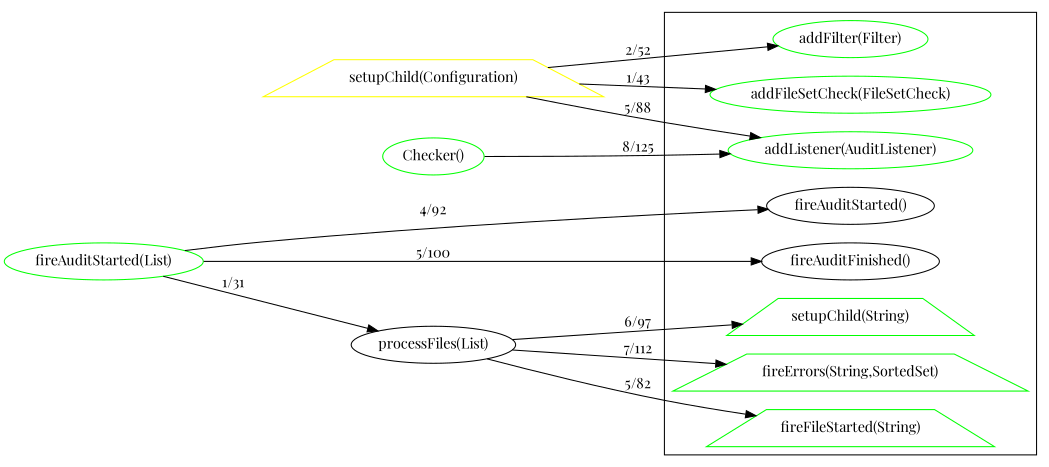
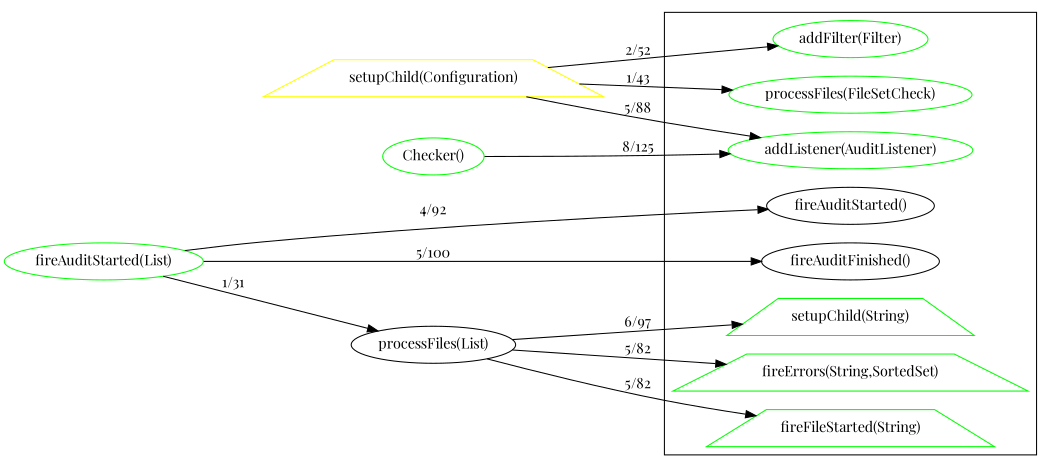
  digraph {
    fontname="Playfair Display"
    rankdir=LR
    node [color="#00ff00ff" fontname="Playfair Display"]
    edge [fontname="Playfair Display"]
    n1 [label="setupChild(String)" shape=trapezium]
    "addFilter(Filter)"
    "fireErrors(String,SortedSet)" [shape=trapezium]
    "fireAuditStarted()" [color="#000000ff"]
-   "addFileSetCheck(FileSetCheck)"
+   "addFileSetCheck(FileSetCheck)" [label="processFiles(FileSetCheck)"]
    "fireAuditFinished()" [color="#000000ff"]
    "fireFileStarted(String)" [shape=trapezium]
    "addListener(AuditListener)"
    "setupChild(Configuration)" [color="#ffff00ff" shape=trapezium]
    n10 [label="fireAuditStarted(List)"]
    "processFiles(List)" [color="#000000ff"]
    "Checker()"
    subgraph cluster_1 {
      n1
      "addFilter(Filter)"
      "fireErrors(String,SortedSet)"
      "fireAuditStarted()"
      "addFileSetCheck(FileSetCheck)"
      "fireAuditFinished()"
      "fireFileStarted(String)"
      "addListener(AuditListener)"
    }
    "setupChild(Configuration)" -> "addFilter(Filter)" [label="2/52"]
    "setupChild(Configuration)" -> "addFileSetCheck(FileSetCheck)" [label="1/43"]
    "setupChild(Configuration)" -> "addListener(AuditListener)" [label="5/88"]
    n10 -> "fireAuditStarted()" [label="4/92"]
    n10 -> "fireAuditFinished()" [label="5/100"]
    n10 -> "processFiles(List)" [label="1/31"]
    "processFiles(List)" -> n1 [label="6/97"]
-   "processFiles(List)" -> "fireErrors(String,SortedSet)" [label="7/112"]
+   "processFiles(List)" -> "fireErrors(String,SortedSet)" [label="5/82"]
    "processFiles(List)" -> "fireFileStarted(String)" [label="5/82"]
    "Checker()" -> "addListener(AuditListener)" [label="8/125"]
  }
